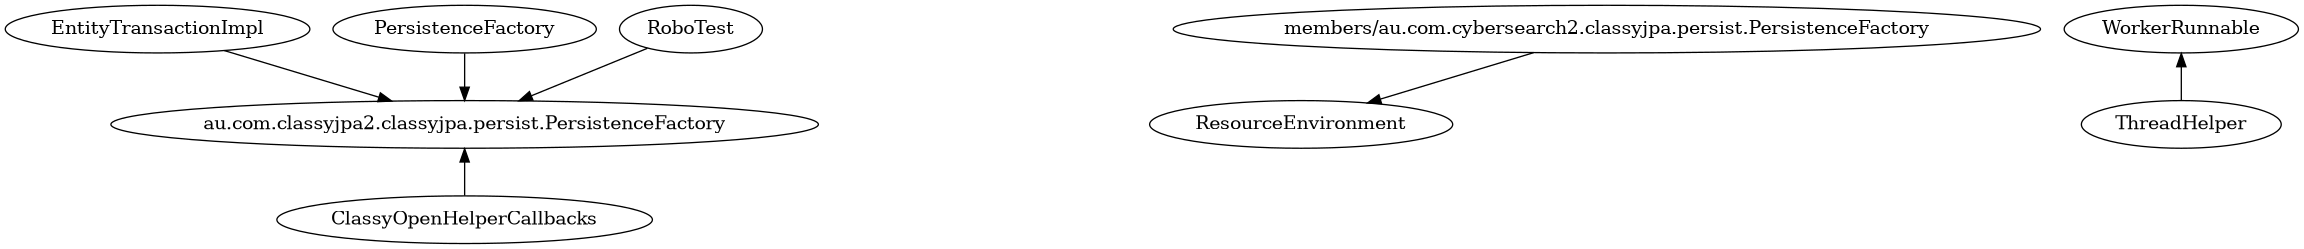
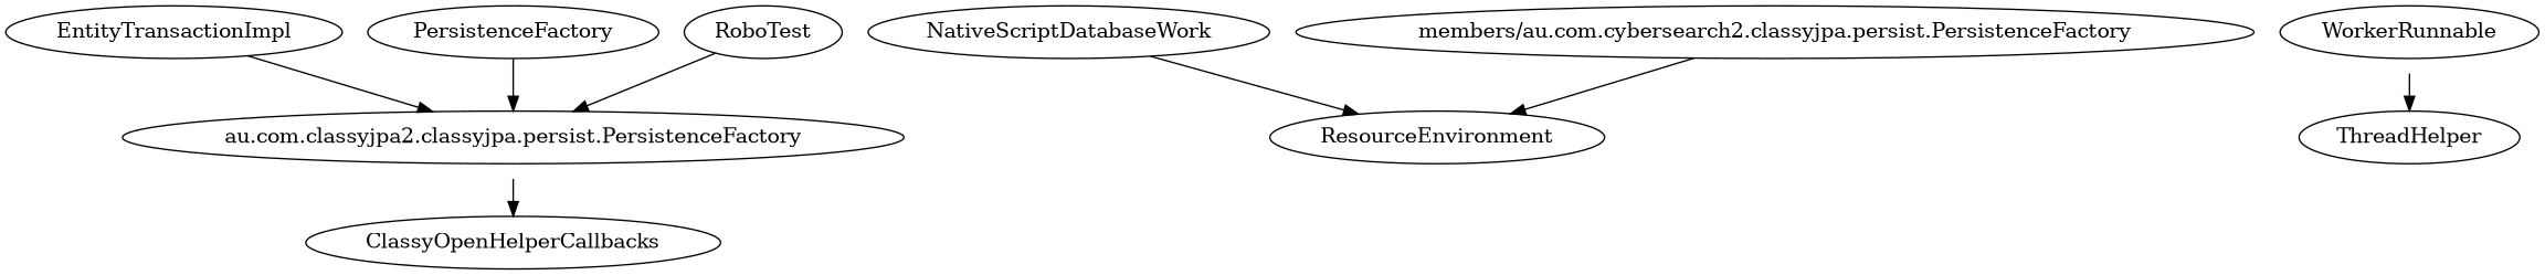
  digraph {
    concentrate=true
    n1 [label="au.com.classyjpa2.classyjpa.persist.PersistenceFactory"]
    ClassyOpenHelperCallbacks
    EntityTransactionImpl
+   NativeScriptDatabaseWork
    ResourceEnvironment
    n6 [label=PersistenceFactory]
    RoboTest
    WorkerRunnable
    ThreadHelper
    n10 [label="members/au.com.cybersearch2.classyjpa.persist.PersistenceFactory"]
-   ClassyOpenHelperCallbacks -> n1
+   n1 -> ClassyOpenHelperCallbacks
    EntityTransactionImpl -> n1
+   NativeScriptDatabaseWork -> ResourceEnvironment
    n6 -> n1
    RoboTest -> n1
-   ThreadHelper -> WorkerRunnable
+   WorkerRunnable -> ThreadHelper
    n10 -> ResourceEnvironment
  }
